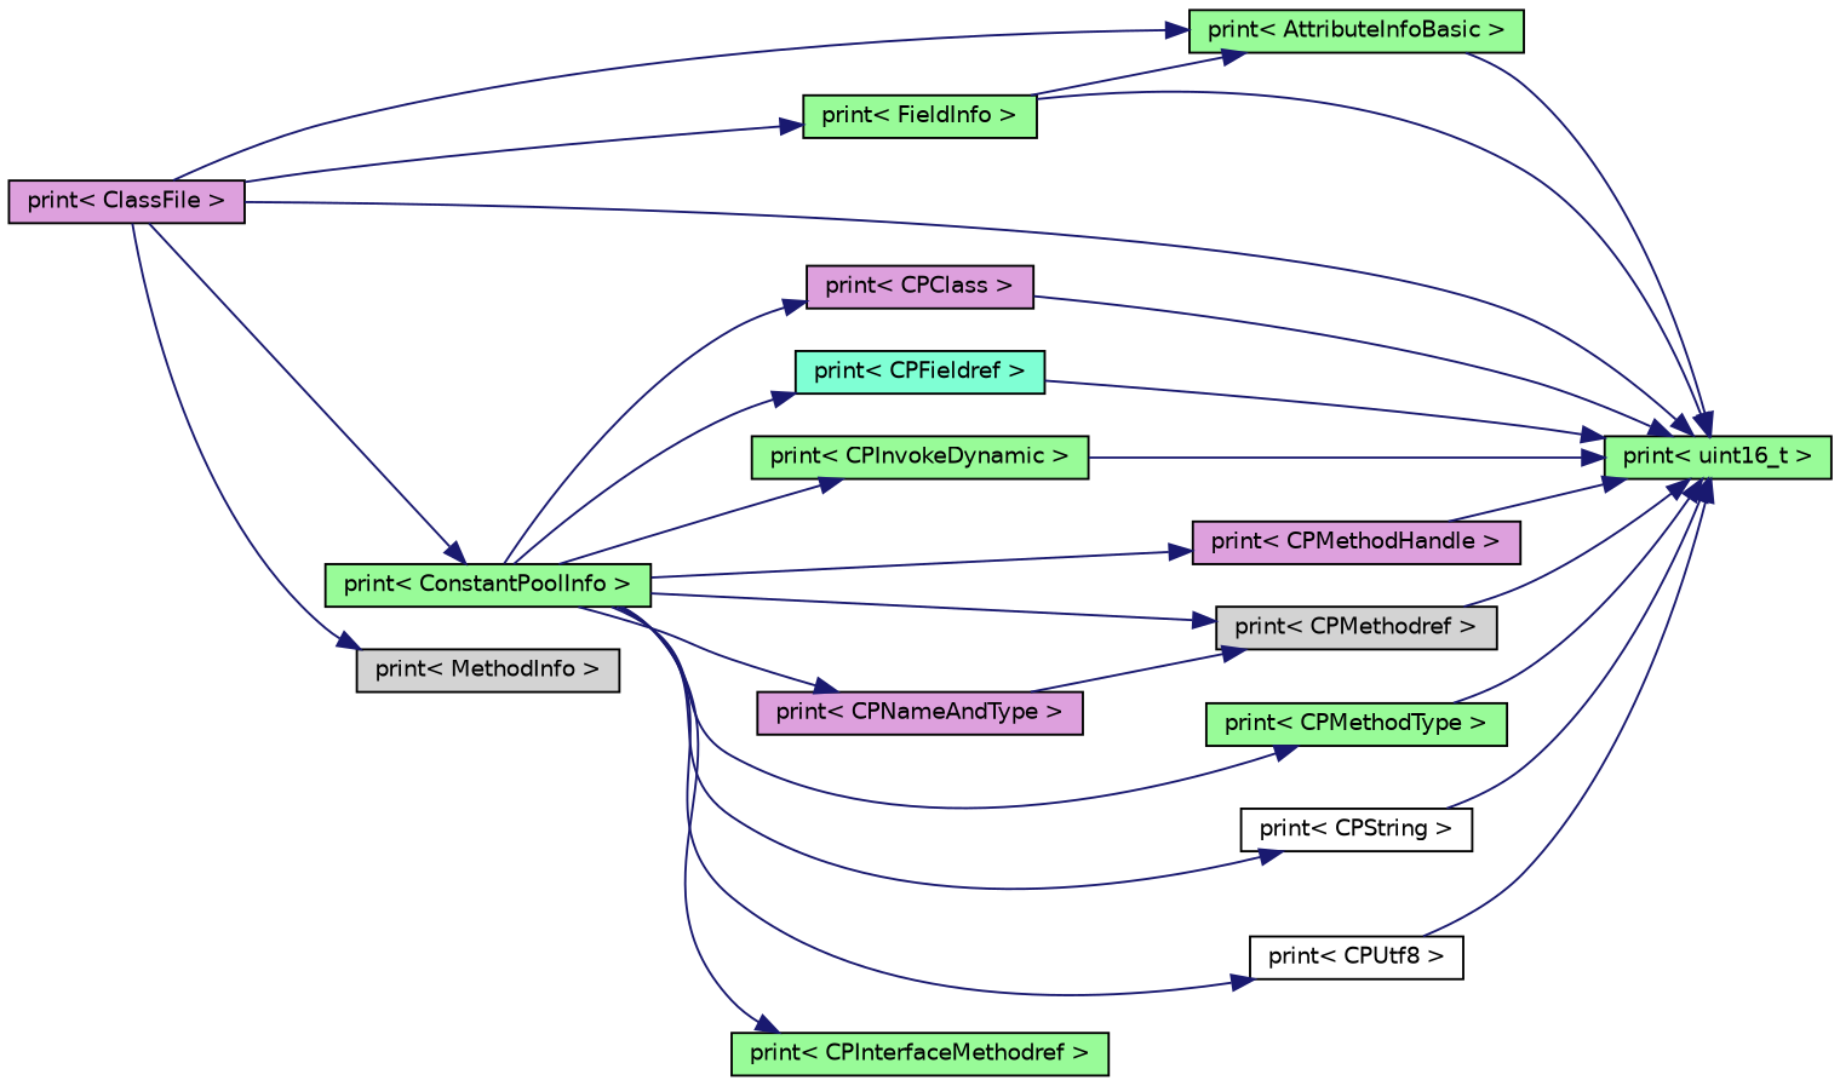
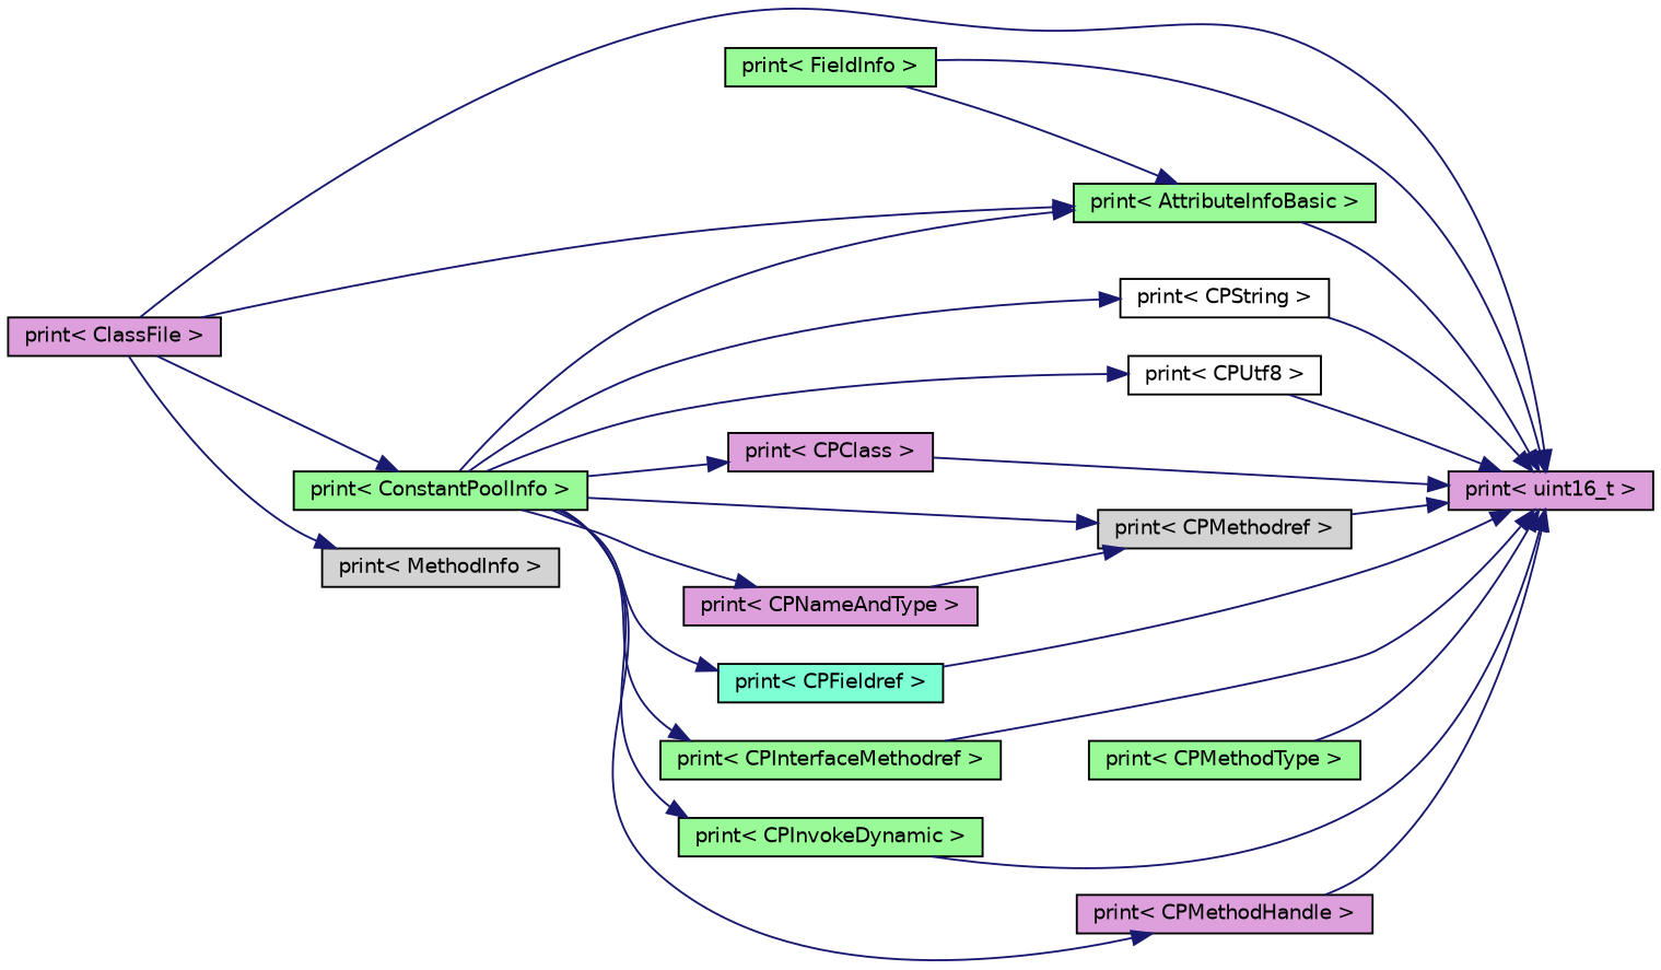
  digraph {
    rankdir=RL
    node [color=black fillcolor=palegreen fontname=Helvetica fontsize=10 shape=record style=filled]
    edge [color=midnightblue dir=back fontname=Helvetica fontsize=10 labelfontname=Helvetica labelfontsize=10 style=solid]
-   n1 [fontcolor=black height=0.2 label="print\< uint16_t \>" width=0.4]
+   n1 [fillcolor=plum fontcolor=black height=0.2 label="print\< uint16_t \>" width=0.4]
    n2 [height=0.2 label="print\< AttributeInfoBasic \>" width=0.4]
    n3 [fillcolor=plum height=0.2 label="print\< ClassFile \>" width=0.4]
    n4 [height=0.2 label="print\< FieldInfo \>" width=0.4]
    n5 [fillcolor=plum height=0.2 label="print\< CPClass \>" width=0.4]
    n6 [fillcolor=aquamarine height=0.2 label="print\< CPFieldref \>" width=0.4]
    n7 [height=0.2 label="print\< CPInterfaceMethodref \>" width=0.4]
    n8 [height=0.2 label="print\< CPInvokeDynamic \>" width=0.4]
    n9 [fillcolor=plum height=0.2 label="print\< CPMethodHandle \>" width=0.4]
    n10 [fillcolor=lightgrey height=0.2 label="print\< CPMethodref \>" width=0.4]
    n11 [height=0.2 label="print\< CPMethodType \>" width=0.4]
    n12 [fillcolor=white height=0.2 label="print\< CPString \>" width=0.4]
    n13 [fillcolor=white height=0.2 label="print\< CPUtf8 \>" width=0.4]
    n14 [height=0.2 label="print\< ConstantPoolInfo \>" width=0.4]
    n15 [fillcolor=plum height=0.2 label="print\< CPNameAndType \>" width=0.4]
    n16 [fillcolor=lightgrey height=0.2 label="print\< MethodInfo \>" width=0.4]
    n1 -> n2
    n1 -> n3
    n1 -> n4
    n1 -> n5
    n1 -> n6
+   n1 -> n7
    n1 -> n8
    n1 -> n9
    n1 -> n10
    n1 -> n11
    n1 -> n12
    n1 -> n13
    n2 -> n3
    n2 -> n4
-   n4 -> n3
    n5 -> n14
    n6 -> n14
    n7 -> n14
    n8 -> n14
    n9 -> n14
    n10 -> n14
    n10 -> n15
-   n11 -> n14
+   n2 -> n14
    n12 -> n14
    n13 -> n14
    n14 -> n3
    n15 -> n14
    n16 -> n3
  }
